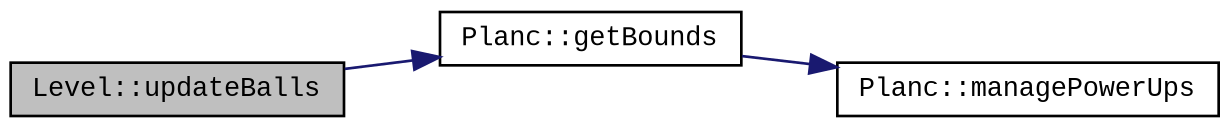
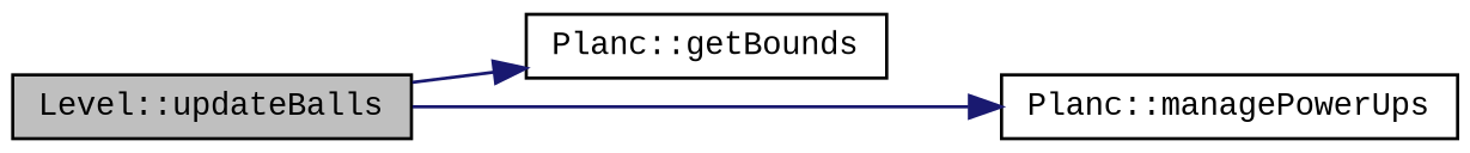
  digraph {
    fontname="Liberation Mono"
    rankdir=LR
    node [color=black fillcolor=white fontname="Liberation Mono" fontsize=10 shape=record style=filled]
    edge [color=midnightblue fontname="Liberation Mono" fontsize=10 labelfontname=Helvetica labelfontsize=10 style=solid]
    n1 [fillcolor=grey75 fontcolor=black height=0.2 label="Level::updateBalls" width=0.4]
    n2 [height=0.2 label="Planc::getBounds" width=0.4]
    n3 [height=0.2 label="Planc::managePowerUps" width=0.4]
    n1 -> n2
-   n2 -> n3
+   n1 -> n3
  }
